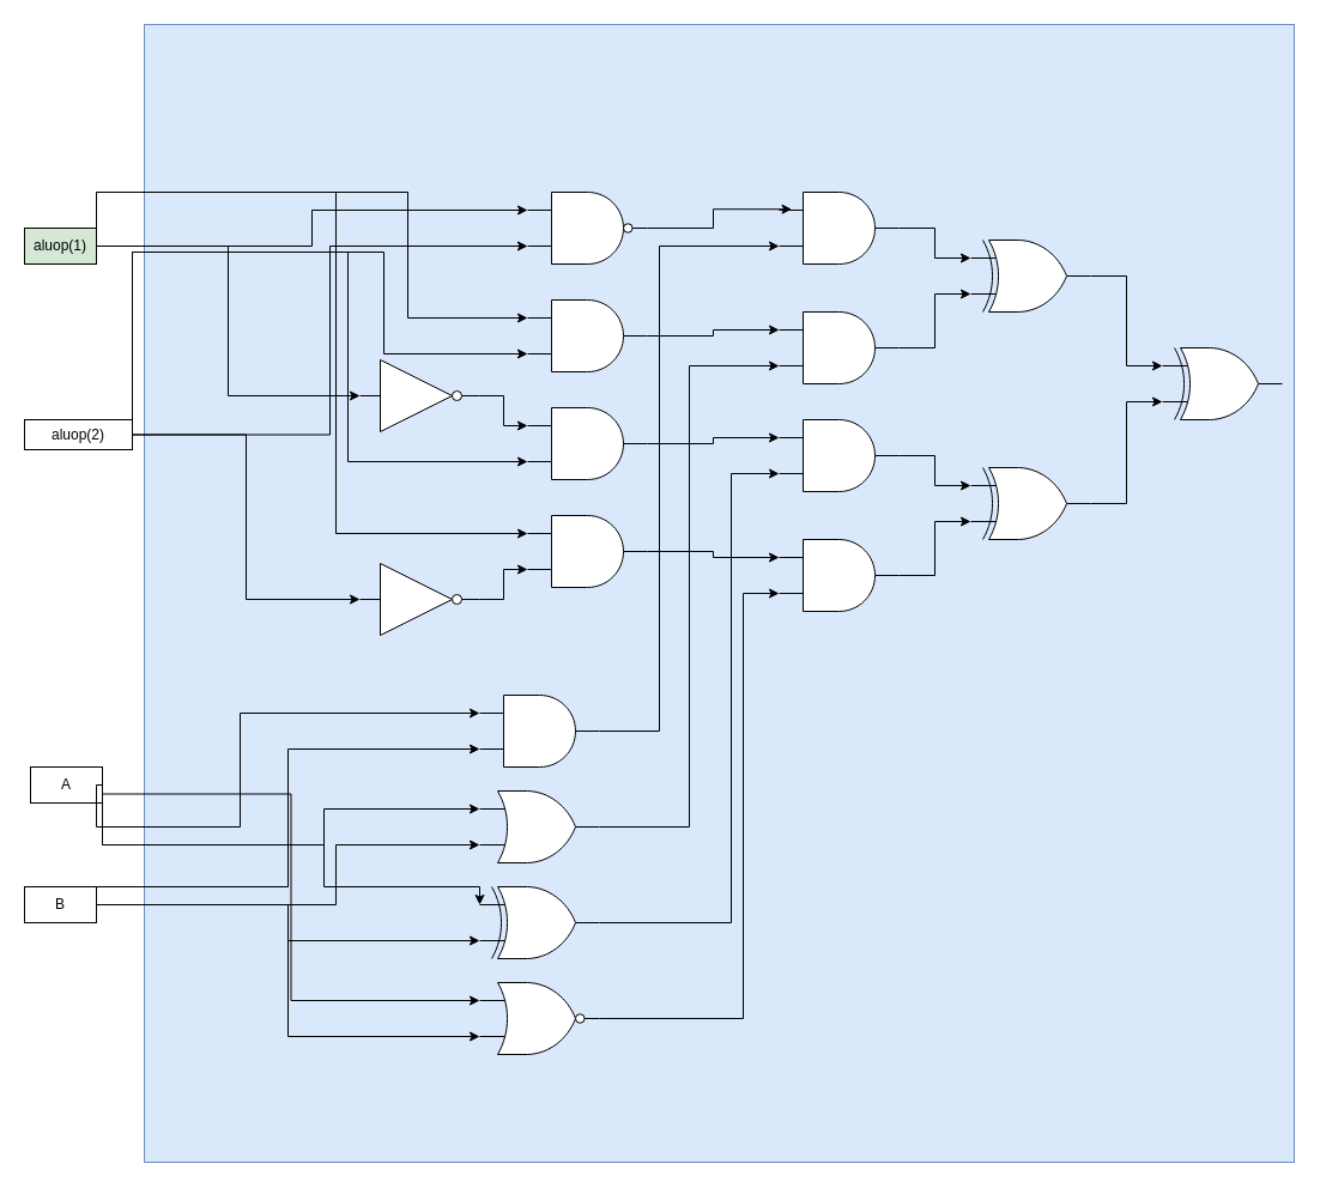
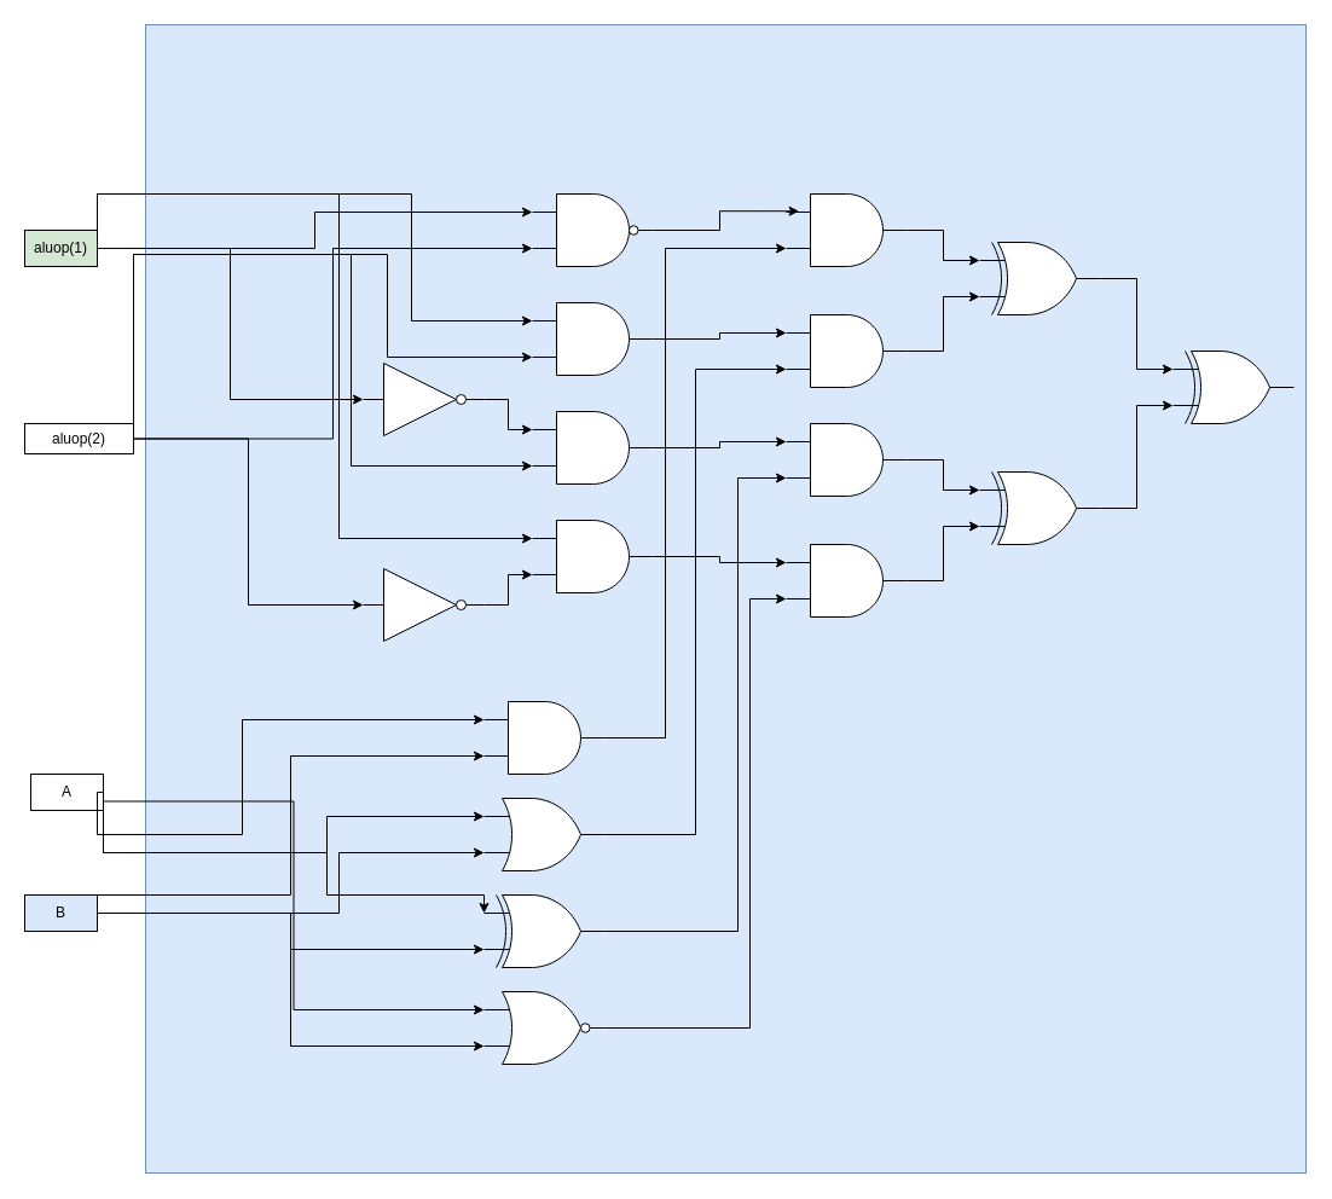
  <mxCell id="0" />
  <mxCell id="1" parent="0" />
  <mxCell id="2" value="" style="rounded=0;whiteSpace=wrap;html=1;fillColor=#dae8fc;strokeColor=#6c8ebf;" vertex="1" parent="1"><mxGeometry x="120" y="20" width="960" height="950" as="geometry" /></mxCell>
  <mxCell id="3" value="" style="verticalLabelPosition=bottom;shadow=0;dashed=0;align=center;html=1;verticalAlign=top;shape=mxgraph.electrical.logic_gates.logic_gate;operation=xor;" vertex="1" parent="1"><mxGeometry x="810" y="200" width="100" height="60" as="geometry" /></mxCell>
  <mxCell id="4" value="" style="verticalLabelPosition=bottom;shadow=0;dashed=0;align=center;html=1;verticalAlign=top;shape=mxgraph.electrical.logic_gates.logic_gate;operation=xor;" vertex="1" parent="1"><mxGeometry x="810" y="390" width="100" height="60" as="geometry" /></mxCell>
  <mxCell id="5" value="" style="verticalLabelPosition=bottom;shadow=0;dashed=0;align=center;html=1;verticalAlign=top;shape=mxgraph.electrical.logic_gates.logic_gate;operation=xor;" vertex="1" parent="1"><mxGeometry x="970" y="290" width="100" height="60" as="geometry" /></mxCell>
  <mxCell id="6" style="edgeStyle=orthogonalEdgeStyle;rounded=0;orthogonalLoop=1;jettySize=auto;html=1;exitX=1;exitY=0.5;exitDx=0;exitDy=0;exitPerimeter=0;entryX=0;entryY=0.75;entryDx=0;entryDy=0;entryPerimeter=0;" edge="1" parent="1" source="4" target="5"><mxGeometry relative="1" as="geometry" /></mxCell>
  <mxCell id="7" style="edgeStyle=orthogonalEdgeStyle;rounded=0;orthogonalLoop=1;jettySize=auto;html=1;exitX=1;exitY=0.5;exitDx=0;exitDy=0;exitPerimeter=0;entryX=0;entryY=0.25;entryDx=0;entryDy=0;entryPerimeter=0;" edge="1" parent="1" source="3" target="5"><mxGeometry relative="1" as="geometry" /></mxCell>
  <mxCell id="8" value="" style="verticalLabelPosition=bottom;shadow=0;dashed=0;align=center;html=1;verticalAlign=top;shape=mxgraph.electrical.logic_gates.logic_gate;operation=and;" vertex="1" parent="1"><mxGeometry x="650" y="160" width="100" height="60" as="geometry" /></mxCell>
  <mxCell id="9" value="" style="verticalLabelPosition=bottom;shadow=0;dashed=0;align=center;html=1;verticalAlign=top;shape=mxgraph.electrical.logic_gates.logic_gate;operation=and;" vertex="1" parent="1"><mxGeometry x="650" y="260" width="100" height="60" as="geometry" /></mxCell>
  <mxCell id="10" value="" style="verticalLabelPosition=bottom;shadow=0;dashed=0;align=center;html=1;verticalAlign=top;shape=mxgraph.electrical.logic_gates.logic_gate;operation=and;" vertex="1" parent="1"><mxGeometry x="650" y="350" width="100" height="60" as="geometry" /></mxCell>
  <mxCell id="11" value="" style="verticalLabelPosition=bottom;shadow=0;dashed=0;align=center;html=1;verticalAlign=top;shape=mxgraph.electrical.logic_gates.logic_gate;operation=and;" vertex="1" parent="1"><mxGeometry x="650" y="450" width="100" height="60" as="geometry" /></mxCell>
  <mxCell id="12" style="edgeStyle=orthogonalEdgeStyle;rounded=0;orthogonalLoop=1;jettySize=auto;html=1;exitX=1;exitY=0.5;exitDx=0;exitDy=0;exitPerimeter=0;entryX=0;entryY=0.25;entryDx=0;entryDy=0;entryPerimeter=0;" edge="1" parent="1" source="8" target="3"><mxGeometry relative="1" as="geometry" /></mxCell>
  <mxCell id="13" style="edgeStyle=orthogonalEdgeStyle;rounded=0;orthogonalLoop=1;jettySize=auto;html=1;exitX=1;exitY=0.5;exitDx=0;exitDy=0;exitPerimeter=0;entryX=0;entryY=0.75;entryDx=0;entryDy=0;entryPerimeter=0;" edge="1" parent="1" source="9" target="3"><mxGeometry relative="1" as="geometry" /></mxCell>
  <mxCell id="14" style="edgeStyle=orthogonalEdgeStyle;rounded=0;orthogonalLoop=1;jettySize=auto;html=1;exitX=1;exitY=0.5;exitDx=0;exitDy=0;exitPerimeter=0;entryX=0;entryY=0.25;entryDx=0;entryDy=0;entryPerimeter=0;" edge="1" parent="1" source="10" target="4"><mxGeometry relative="1" as="geometry" /></mxCell>
  <mxCell id="15" style="edgeStyle=orthogonalEdgeStyle;rounded=0;orthogonalLoop=1;jettySize=auto;html=1;exitX=1;exitY=0.5;exitDx=0;exitDy=0;exitPerimeter=0;entryX=0;entryY=0.75;entryDx=0;entryDy=0;entryPerimeter=0;" edge="1" parent="1" source="11" target="4"><mxGeometry relative="1" as="geometry" /></mxCell>
  <mxCell id="16" value="" style="verticalLabelPosition=bottom;shadow=0;dashed=0;align=center;html=1;verticalAlign=top;shape=mxgraph.electrical.logic_gates.logic_gate;operation=and;negating=1;negSize=0.15;" vertex="1" parent="1"><mxGeometry x="440" y="160" width="100" height="60" as="geometry" /></mxCell>
  <mxCell id="17" value="aluop(1)" style="whiteSpace=wrap;html=1;fillColor=#d5e8d4;" vertex="1" parent="1"><mxGeometry x="20" y="190" width="60" height="30" as="geometry" /></mxCell>
  <mxCell id="18" value="aluop(2)" style="whiteSpace=wrap;html=1;" vertex="1" parent="1"><mxGeometry x="20" y="350" width="90" height="25" as="geometry" /></mxCell>
  <mxCell id="19" value="A" style="whiteSpace=wrap;html=1;" vertex="1" parent="1"><mxGeometry x="25" y="640" width="60" height="30" as="geometry" /></mxCell>
- <mxCell id="20" value="B" style="whiteSpace=wrap;html=1;" vertex="1" parent="1"><mxGeometry x="20" y="740" width="60" height="30" as="geometry" /></mxCell>
+ <mxCell id="20" value="B" style="whiteSpace=wrap;html=1;fillColor=#dae8fc;" vertex="1" parent="1"><mxGeometry x="20" y="740" width="60" height="30" as="geometry" /></mxCell>
  <mxCell id="21" style="edgeStyle=orthogonalEdgeStyle;rounded=0;orthogonalLoop=1;jettySize=auto;html=1;exitX=1;exitY=0.5;exitDx=0;exitDy=0;entryX=0;entryY=0.25;entryDx=0;entryDy=0;entryPerimeter=0;" edge="1" parent="1" source="17" target="16"><mxGeometry relative="1" as="geometry"><mxPoint x="420" y="170" as="targetPoint" /></mxGeometry></mxCell>
  <mxCell id="22" style="edgeStyle=orthogonalEdgeStyle;rounded=0;orthogonalLoop=1;jettySize=auto;html=1;exitX=1;exitY=0.5;exitDx=0;exitDy=0;entryX=0;entryY=0.75;entryDx=0;entryDy=0;entryPerimeter=0;" edge="1" parent="1" source="18" target="16"><mxGeometry relative="1" as="geometry"><mxPoint x="420" y="200" as="targetPoint" /></mxGeometry></mxCell>
  <mxCell id="23" value="" style="verticalLabelPosition=bottom;shadow=0;dashed=0;align=center;html=1;verticalAlign=top;shape=mxgraph.electrical.logic_gates.logic_gate;operation=and;" vertex="1" parent="1"><mxGeometry x="440" y="340" width="100" height="60" as="geometry" /></mxCell>
  <mxCell id="24" value="" style="verticalLabelPosition=bottom;shadow=0;dashed=0;align=center;html=1;verticalAlign=top;shape=mxgraph.electrical.logic_gates.inverter_2" vertex="1" parent="1"><mxGeometry x="300" y="300" width="100" height="60" as="geometry" /></mxCell>
  <mxCell id="25" style="edgeStyle=orthogonalEdgeStyle;rounded=0;orthogonalLoop=1;jettySize=auto;html=1;exitX=1;exitY=0.5;exitDx=0;exitDy=0;entryX=0;entryY=0.5;entryDx=0;entryDy=0;entryPerimeter=0;" edge="1" parent="1" source="17" target="24"><mxGeometry relative="1" as="geometry" /></mxCell>
  <mxCell id="26" style="edgeStyle=orthogonalEdgeStyle;rounded=0;orthogonalLoop=1;jettySize=auto;html=1;exitX=1;exitY=0.5;exitDx=0;exitDy=0;exitPerimeter=0;entryX=0;entryY=0.25;entryDx=0;entryDy=0;entryPerimeter=0;" edge="1" parent="1" source="24" target="23"><mxGeometry relative="1" as="geometry" /></mxCell>
  <mxCell id="27" style="edgeStyle=orthogonalEdgeStyle;rounded=0;orthogonalLoop=1;jettySize=auto;html=1;exitX=1;exitY=0.5;exitDx=0;exitDy=0;entryX=0;entryY=0.75;entryDx=0;entryDy=0;entryPerimeter=0;" edge="1" parent="1" source="18" target="23"><mxGeometry relative="1" as="geometry"><Array as="points"><mxPoint x="290" y="210" /><mxPoint x="290" y="385" /></Array></mxGeometry></mxCell>
  <mxCell id="28" value="" style="verticalLabelPosition=bottom;shadow=0;dashed=0;align=center;html=1;verticalAlign=top;shape=mxgraph.electrical.logic_gates.logic_gate;operation=and;" vertex="1" parent="1"><mxGeometry x="440" y="430" width="100" height="60" as="geometry" /></mxCell>
  <mxCell id="29" value="" style="verticalLabelPosition=bottom;shadow=0;dashed=0;align=center;html=1;verticalAlign=top;shape=mxgraph.electrical.logic_gates.inverter_2" vertex="1" parent="1"><mxGeometry x="300" y="470" width="100" height="60" as="geometry" /></mxCell>
  <mxCell id="30" style="edgeStyle=orthogonalEdgeStyle;rounded=0;orthogonalLoop=1;jettySize=auto;html=1;exitX=1;exitY=0.5;exitDx=0;exitDy=0;exitPerimeter=0;entryX=0;entryY=0.75;entryDx=0;entryDy=0;entryPerimeter=0;" edge="1" parent="1" source="29" target="28"><mxGeometry relative="1" as="geometry" /></mxCell>
  <mxCell id="31" style="edgeStyle=orthogonalEdgeStyle;rounded=0;orthogonalLoop=1;jettySize=auto;html=1;exitX=1;exitY=0.5;exitDx=0;exitDy=0;entryX=0;entryY=0.5;entryDx=0;entryDy=0;entryPerimeter=0;" edge="1" parent="1" source="18" target="29"><mxGeometry relative="1" as="geometry" /></mxCell>
  <mxCell id="32" style="edgeStyle=orthogonalEdgeStyle;rounded=0;orthogonalLoop=1;jettySize=auto;html=1;exitX=1;exitY=0.5;exitDx=0;exitDy=0;entryX=0;entryY=0.25;entryDx=0;entryDy=0;entryPerimeter=0;" edge="1" parent="1" source="17" target="28"><mxGeometry relative="1" as="geometry"><Array as="points"><mxPoint x="280" y="160" /><mxPoint x="280" y="445" /></Array></mxGeometry></mxCell>
  <mxCell id="33" value="" style="verticalLabelPosition=bottom;shadow=0;dashed=0;align=center;html=1;verticalAlign=top;shape=mxgraph.electrical.logic_gates.logic_gate;operation=and;" vertex="1" parent="1"><mxGeometry x="440" y="250" width="100" height="60" as="geometry" /></mxCell>
  <mxCell id="34" style="edgeStyle=orthogonalEdgeStyle;rounded=0;orthogonalLoop=1;jettySize=auto;html=1;exitX=1;exitY=0.5;exitDx=0;exitDy=0;entryX=0;entryY=0.25;entryDx=0;entryDy=0;entryPerimeter=0;" edge="1" parent="1" source="17" target="33"><mxGeometry relative="1" as="geometry"><Array as="points"><mxPoint x="340" y="160" /><mxPoint x="340" y="265" /></Array></mxGeometry></mxCell>
  <mxCell id="35" style="edgeStyle=orthogonalEdgeStyle;rounded=0;orthogonalLoop=1;jettySize=auto;html=1;exitX=1;exitY=0.5;exitDx=0;exitDy=0;entryX=0;entryY=0.75;entryDx=0;entryDy=0;entryPerimeter=0;" edge="1" parent="1" source="18" target="33"><mxGeometry relative="1" as="geometry"><Array as="points"><mxPoint x="320" y="210" /><mxPoint x="320" y="295" /></Array></mxGeometry></mxCell>
  <mxCell id="36" style="edgeStyle=orthogonalEdgeStyle;rounded=0;orthogonalLoop=1;jettySize=auto;html=1;exitX=1;exitY=0.5;exitDx=0;exitDy=0;exitPerimeter=0;entryX=0;entryY=0.25;entryDx=0;entryDy=0;entryPerimeter=0;" edge="1" parent="1" source="28" target="11"><mxGeometry relative="1" as="geometry" /></mxCell>
  <mxCell id="37" style="edgeStyle=orthogonalEdgeStyle;rounded=0;orthogonalLoop=1;jettySize=auto;html=1;exitX=1;exitY=0.5;exitDx=0;exitDy=0;exitPerimeter=0;entryX=0;entryY=0.25;entryDx=0;entryDy=0;entryPerimeter=0;" edge="1" parent="1" source="23" target="10"><mxGeometry relative="1" as="geometry" /></mxCell>
  <mxCell id="38" style="edgeStyle=orthogonalEdgeStyle;rounded=0;orthogonalLoop=1;jettySize=auto;html=1;exitX=1;exitY=0.5;exitDx=0;exitDy=0;exitPerimeter=0;entryX=0;entryY=0.25;entryDx=0;entryDy=0;entryPerimeter=0;" edge="1" parent="1" source="33" target="9"><mxGeometry relative="1" as="geometry" /></mxCell>
  <mxCell id="39" style="edgeStyle=orthogonalEdgeStyle;rounded=0;orthogonalLoop=1;jettySize=auto;html=1;exitX=1;exitY=0.5;exitDx=0;exitDy=0;exitPerimeter=0;entryX=0.106;entryY=0.237;entryDx=0;entryDy=0;entryPerimeter=0;" edge="1" parent="1" source="16" target="8"><mxGeometry relative="1" as="geometry" /></mxCell>
  <mxCell id="40" value="" style="verticalLabelPosition=bottom;shadow=0;dashed=0;align=center;html=1;verticalAlign=top;shape=mxgraph.electrical.logic_gates.logic_gate;operation=and;" vertex="1" parent="1"><mxGeometry x="400" y="580" width="100" height="60" as="geometry" /></mxCell>
  <mxCell id="41" value="" style="verticalLabelPosition=bottom;shadow=0;dashed=0;align=center;html=1;verticalAlign=top;shape=mxgraph.electrical.logic_gates.logic_gate;operation=or;" vertex="1" parent="1"><mxGeometry x="400" y="660" width="100" height="60" as="geometry" /></mxCell>
  <mxCell id="42" value="" style="verticalLabelPosition=bottom;shadow=0;dashed=0;align=center;html=1;verticalAlign=top;shape=mxgraph.electrical.logic_gates.logic_gate;operation=xor;" vertex="1" parent="1"><mxGeometry x="400" y="740" width="100" height="60" as="geometry" /></mxCell>
  <mxCell id="43" value="" style="verticalLabelPosition=bottom;shadow=0;dashed=0;align=center;html=1;verticalAlign=top;shape=mxgraph.electrical.logic_gates.logic_gate;operation=or;negating=1;negSize=0.15;" vertex="1" parent="1"><mxGeometry x="400" y="820" width="100" height="60" as="geometry" /></mxCell>
  <mxCell id="44" style="edgeStyle=orthogonalEdgeStyle;rounded=0;orthogonalLoop=1;jettySize=auto;html=1;exitX=1;exitY=0.5;exitDx=0;exitDy=0;entryX=0;entryY=0.25;entryDx=0;entryDy=0;entryPerimeter=0;" edge="1" parent="1" source="19" target="40"><mxGeometry relative="1" as="geometry"><Array as="points"><mxPoint x="80" y="690" /><mxPoint x="200" y="690" /><mxPoint x="200" y="595" /></Array></mxGeometry></mxCell>
  <mxCell id="45" style="edgeStyle=orthogonalEdgeStyle;rounded=0;orthogonalLoop=1;jettySize=auto;html=1;exitX=1;exitY=0.5;exitDx=0;exitDy=0;entryX=0;entryY=0.75;entryDx=0;entryDy=0;entryPerimeter=0;" edge="1" parent="1" source="20" target="40"><mxGeometry relative="1" as="geometry"><Array as="points"><mxPoint x="80" y="740" /><mxPoint x="240" y="740" /><mxPoint x="240" y="625" /></Array></mxGeometry></mxCell>
  <mxCell id="46" style="edgeStyle=orthogonalEdgeStyle;rounded=0;orthogonalLoop=1;jettySize=auto;html=1;exitX=1;exitY=0.5;exitDx=0;exitDy=0;entryX=0;entryY=0.75;entryDx=0;entryDy=0;entryPerimeter=0;" edge="1" parent="1" source="20" target="41"><mxGeometry relative="1" as="geometry"><Array as="points"><mxPoint x="280" y="755" /><mxPoint x="280" y="705" /></Array></mxGeometry></mxCell>
  <mxCell id="47" style="edgeStyle=orthogonalEdgeStyle;rounded=0;orthogonalLoop=1;jettySize=auto;html=1;exitX=1;exitY=0.5;exitDx=0;exitDy=0;entryX=0;entryY=0.25;entryDx=0;entryDy=0;entryPerimeter=0;" edge="1" parent="1" source="19" target="41"><mxGeometry relative="1" as="geometry"><Array as="points"><mxPoint x="270" y="705" /><mxPoint x="270" y="675" /></Array></mxGeometry></mxCell>
  <mxCell id="48" style="edgeStyle=orthogonalEdgeStyle;rounded=0;orthogonalLoop=1;jettySize=auto;html=1;exitX=1;exitY=0.5;exitDx=0;exitDy=0;entryX=0;entryY=0.75;entryDx=0;entryDy=0;entryPerimeter=0;" edge="1" parent="1" source="20" target="42"><mxGeometry relative="1" as="geometry" /></mxCell>
  <mxCell id="49" style="edgeStyle=orthogonalEdgeStyle;rounded=0;orthogonalLoop=1;jettySize=auto;html=1;exitX=1;exitY=0.5;exitDx=0;exitDy=0;entryX=0;entryY=0.75;entryDx=0;entryDy=0;entryPerimeter=0;" edge="1" parent="1" source="20" target="43"><mxGeometry relative="1" as="geometry" /></mxCell>
  <mxCell id="50" style="edgeStyle=orthogonalEdgeStyle;rounded=0;orthogonalLoop=1;jettySize=auto;html=1;exitX=1;exitY=0.5;exitDx=0;exitDy=0;entryX=0;entryY=0.25;entryDx=0;entryDy=0;entryPerimeter=0;" edge="1" parent="1" source="19" target="42"><mxGeometry relative="1" as="geometry"><Array as="points"><mxPoint x="270" y="705" /><mxPoint x="270" y="740" /><mxPoint x="400" y="740" /></Array></mxGeometry></mxCell>
  <mxCell id="51" style="edgeStyle=orthogonalEdgeStyle;rounded=0;orthogonalLoop=1;jettySize=auto;html=1;exitX=1;exitY=0.75;exitDx=0;exitDy=0;entryX=0;entryY=0.25;entryDx=0;entryDy=0;entryPerimeter=0;" edge="1" parent="1" source="19" target="43"><mxGeometry relative="1" as="geometry" /></mxCell>
  <mxCell id="52" style="edgeStyle=orthogonalEdgeStyle;rounded=0;orthogonalLoop=1;jettySize=auto;html=1;exitX=1;exitY=0.5;exitDx=0;exitDy=0;exitPerimeter=0;entryX=0;entryY=0.75;entryDx=0;entryDy=0;entryPerimeter=0;" edge="1" parent="1" source="40" target="8"><mxGeometry relative="1" as="geometry"><Array as="points"><mxPoint x="550" y="610" /><mxPoint x="550" y="205" /></Array></mxGeometry></mxCell>
  <mxCell id="53" style="edgeStyle=orthogonalEdgeStyle;rounded=0;orthogonalLoop=1;jettySize=auto;html=1;exitX=1;exitY=0.5;exitDx=0;exitDy=0;exitPerimeter=0;entryX=0;entryY=0.75;entryDx=0;entryDy=0;entryPerimeter=0;" edge="1" parent="1" source="41" target="9"><mxGeometry relative="1" as="geometry" /></mxCell>
  <mxCell id="54" style="edgeStyle=orthogonalEdgeStyle;rounded=0;orthogonalLoop=1;jettySize=auto;html=1;exitX=1;exitY=0.5;exitDx=0;exitDy=0;exitPerimeter=0;entryX=0;entryY=0.75;entryDx=0;entryDy=0;entryPerimeter=0;" edge="1" parent="1" source="42" target="10"><mxGeometry relative="1" as="geometry"><Array as="points"><mxPoint x="610" y="770" /><mxPoint x="610" y="395" /></Array></mxGeometry></mxCell>
  <mxCell id="55" style="edgeStyle=orthogonalEdgeStyle;rounded=0;orthogonalLoop=1;jettySize=auto;html=1;exitX=1;exitY=0.5;exitDx=0;exitDy=0;exitPerimeter=0;entryX=0;entryY=0.75;entryDx=0;entryDy=0;entryPerimeter=0;" edge="1" parent="1" source="43" target="11"><mxGeometry relative="1" as="geometry"><Array as="points"><mxPoint x="620" y="850" /><mxPoint x="620" y="495" /></Array></mxGeometry></mxCell>
